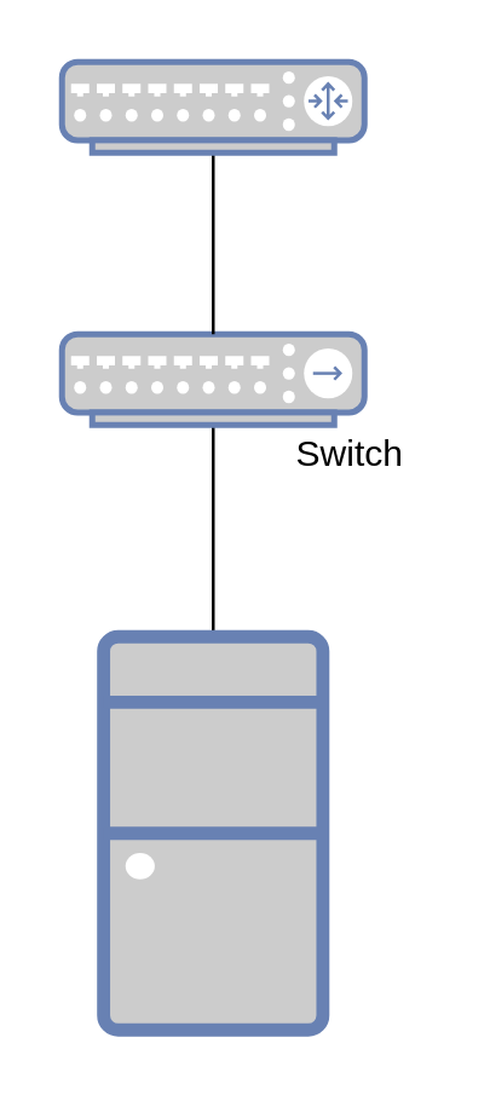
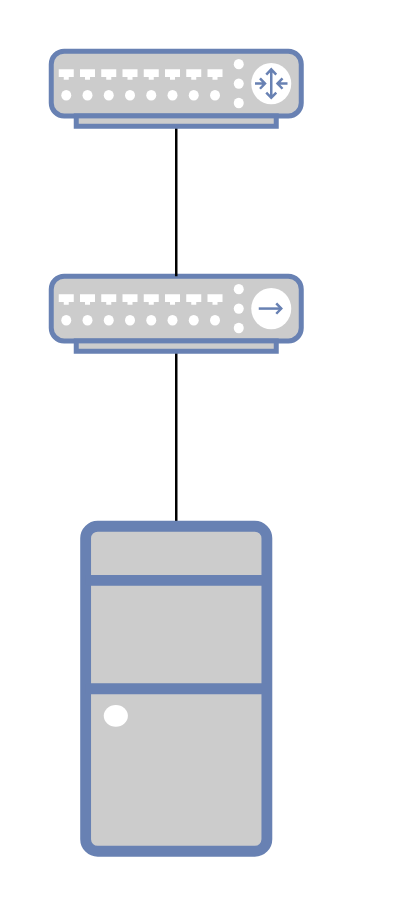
  <mxCell id="0" />
  <mxCell id="1" parent="0" />
  <mxCell id="2" value="" style="edgeStyle=none;rounded=0;orthogonalLoop=1;jettySize=auto;html=1;endArrow=none;endFill=0;" edge="1" parent="1" source="3" target="6"><mxGeometry relative="1" as="geometry" /></mxCell>
  <mxCell id="3" value="" style="fontColor=#0066CC;verticalAlign=top;verticalLabelPosition=bottom;labelPosition=center;align=center;html=1;outlineConnect=0;fillColor=#CCCCCC;strokeColor=#6881B3;gradientColor=none;gradientDirection=north;strokeWidth=2;shape=mxgraph.networks.hub;" vertex="1" parent="1"><mxGeometry x="20" y="110" width="100" height="30" as="geometry" /></mxCell>
  <mxCell id="4" value="" style="edgeStyle=none;rounded=0;orthogonalLoop=1;jettySize=auto;html=1;endArrow=none;endFill=0;" edge="1" parent="1" source="5" target="3"><mxGeometry relative="1" as="geometry" /></mxCell>
  <mxCell id="5" value="" style="fontColor=#0066CC;verticalAlign=top;verticalLabelPosition=bottom;labelPosition=center;align=center;html=1;outlineConnect=0;fillColor=#CCCCCC;strokeColor=#6881B3;gradientColor=none;gradientDirection=north;strokeWidth=2;shape=mxgraph.networks.router;" vertex="1" parent="1"><mxGeometry x="20" y="20" width="100" height="30" as="geometry" /></mxCell>
  <mxCell id="6" value="" style="fontColor=#0066CC;verticalAlign=top;verticalLabelPosition=bottom;labelPosition=center;align=center;html=1;outlineConnect=0;fillColor=#CCCCCC;strokeColor=#6881B3;gradientColor=none;gradientDirection=north;strokeWidth=2;shape=mxgraph.networks.desktop_pc;" vertex="1" parent="1"><mxGeometry x="33.75" y="210" width="72.5" height="130" as="geometry" /></mxCell>
- <mxCell id="7" value="Switch" style="text;html=1;resizable=0;autosize=1;align=center;verticalAlign=middle;points=[];fillColor=none;strokeColor=none;rounded=0;" vertex="1" parent="1"><mxGeometry x="90" y="140" width="50" height="20" as="geometry" /></mxCell>
